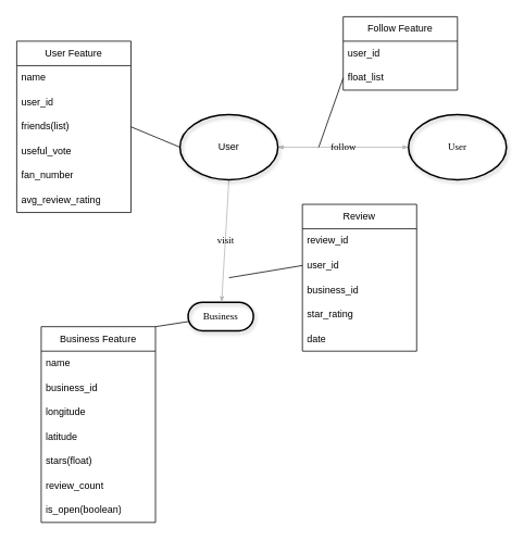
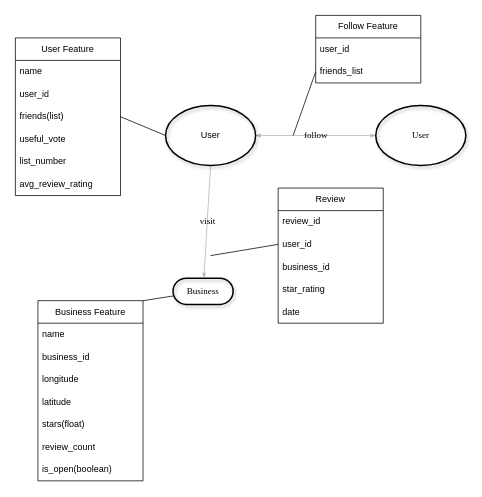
  <mxCell id="0" />
  <mxCell id="1" parent="0" />
  <mxCell id="2" value="User" style="ellipse;whiteSpace=wrap;html=1;rounded=1;shadow=1;comic=0;labelBackgroundColor=none;strokeWidth=2;fontFamily=Verdana;fontSize=12;align=center;fillColor=none;" parent="1" vertex="1"><mxGeometry x="500" y="140" width="120" height="80" as="geometry" /></mxCell>
  <mxCell id="3" value="follow" style="edgeStyle=none;rounded=1;html=1;labelBackgroundColor=none;startArrow=classicThin;startFill=1;startSize=5;endArrow=classicThin;endFill=1;endSize=5;jettySize=auto;orthogonalLoop=1;strokeColor=#B3B3B3;strokeWidth=1;fontFamily=Verdana;fontSize=12;exitX=1;exitY=0.5;exitDx=0;exitDy=0;entryX=0;entryY=0.5;entryDx=0;entryDy=0;" parent="1" source="6" target="2" edge="1"><mxGeometry x="-0.006" relative="1" as="geometry"><mxPoint x="364.63" y="201.002" as="sourcePoint" /><mxPoint as="offset" /></mxGeometry></mxCell>
  <mxCell id="4" value="Business" style="whiteSpace=wrap;html=1;rounded=1;shadow=1;comic=0;labelBackgroundColor=none;strokeWidth=2;fontFamily=Verdana;fontSize=12;align=center;arcSize=50;fillColor=none;" parent="1" vertex="1"><mxGeometry x="230" y="370" width="80" height="35" as="geometry" /></mxCell>
  <mxCell id="5" value="visit" style="edgeStyle=none;rounded=1;html=1;labelBackgroundColor=none;startArrow=none;startFill=0;startSize=5;endArrow=classicThin;endFill=1;endSize=5;jettySize=auto;orthogonalLoop=1;strokeColor=#B3B3B3;strokeWidth=1;fontFamily=Verdana;fontSize=12;exitX=0.5;exitY=1;exitDx=0;exitDy=0;" parent="1" source="6" target="4" edge="1"><mxGeometry relative="1" as="geometry"><mxPoint x="283.421" y="287.821" as="sourcePoint" /></mxGeometry></mxCell>
  <mxCell id="6" value="User" style="ellipse;whiteSpace=wrap;html=1;labelBackgroundColor=none;fillColor=none;strokeWidth=2;shadow=1;" parent="1" vertex="1"><mxGeometry x="220" y="140" width="120" height="80" as="geometry" /></mxCell>
  <mxCell id="7" value="Business Feature" style="swimlane;fontStyle=0;childLayout=stackLayout;horizontal=1;startSize=30;horizontalStack=0;resizeParent=1;resizeParentMax=0;resizeLast=0;collapsible=1;marginBottom=0;whiteSpace=wrap;html=1;" vertex="1" parent="1"><mxGeometry x="50" y="400" width="140" height="240" as="geometry"><mxRectangle x="320" y="500" width="110" height="30" as="alternateBounds" /></mxGeometry></mxCell>
  <mxCell id="8" value="name" style="text;strokeColor=none;fillColor=none;align=left;verticalAlign=middle;spacingLeft=4;spacingRight=4;overflow=hidden;points=[[0,0.5],[1,0.5]];portConstraint=eastwest;rotatable=0;whiteSpace=wrap;html=1;" vertex="1" parent="7"><mxGeometry y="30" width="140" height="30" as="geometry" /></mxCell>
  <mxCell id="9" value="business_id" style="text;strokeColor=none;fillColor=none;align=left;verticalAlign=middle;spacingLeft=4;spacingRight=4;overflow=hidden;points=[[0,0.5],[1,0.5]];portConstraint=eastwest;rotatable=0;whiteSpace=wrap;html=1;" vertex="1" parent="7"><mxGeometry y="60" width="140" height="30" as="geometry" /></mxCell>
  <mxCell id="10" value="longitude" style="text;strokeColor=none;fillColor=none;align=left;verticalAlign=middle;spacingLeft=4;spacingRight=4;overflow=hidden;points=[[0,0.5],[1,0.5]];portConstraint=eastwest;rotatable=0;whiteSpace=wrap;html=1;" vertex="1" parent="7"><mxGeometry y="90" width="140" height="30" as="geometry" /></mxCell>
  <mxCell id="11" value="latitude" style="text;strokeColor=none;fillColor=none;align=left;verticalAlign=middle;spacingLeft=4;spacingRight=4;overflow=hidden;points=[[0,0.5],[1,0.5]];portConstraint=eastwest;rotatable=0;whiteSpace=wrap;html=1;" vertex="1" parent="7"><mxGeometry y="120" width="140" height="30" as="geometry" /></mxCell>
  <mxCell id="12" value="stars(float)" style="text;strokeColor=none;fillColor=none;align=left;verticalAlign=middle;spacingLeft=4;spacingRight=4;overflow=hidden;points=[[0,0.5],[1,0.5]];portConstraint=eastwest;rotatable=0;whiteSpace=wrap;html=1;" vertex="1" parent="7"><mxGeometry y="150" width="140" height="30" as="geometry" /></mxCell>
  <mxCell id="13" value="review_count" style="text;strokeColor=none;fillColor=none;align=left;verticalAlign=middle;spacingLeft=4;spacingRight=4;overflow=hidden;points=[[0,0.5],[1,0.5]];portConstraint=eastwest;rotatable=0;whiteSpace=wrap;html=1;" vertex="1" parent="7"><mxGeometry y="180" width="140" height="30" as="geometry" /></mxCell>
  <mxCell id="14" value="is_open(boolean)" style="text;strokeColor=none;fillColor=none;align=left;verticalAlign=middle;spacingLeft=4;spacingRight=4;overflow=hidden;points=[[0,0.5],[1,0.5]];portConstraint=eastwest;rotatable=0;whiteSpace=wrap;html=1;" vertex="1" parent="7"><mxGeometry y="210" width="140" height="30" as="geometry" /></mxCell>
  <mxCell id="15" value="" style="endArrow=none;html=1;rounded=0;exitX=1;exitY=0;exitDx=0;exitDy=0;" edge="1" parent="1" source="7" target="4"><mxGeometry width="50" height="50" relative="1" as="geometry"><mxPoint x="190" y="400" as="sourcePoint" /><mxPoint x="-10" y="370" as="targetPoint" /></mxGeometry></mxCell>
  <mxCell id="16" value="User Feature" style="swimlane;fontStyle=0;childLayout=stackLayout;horizontal=1;startSize=30;horizontalStack=0;resizeParent=1;resizeParentMax=0;resizeLast=0;collapsible=1;marginBottom=0;whiteSpace=wrap;html=1;" vertex="1" parent="1"><mxGeometry x="20" y="50" width="140" height="210" as="geometry" /></mxCell>
  <mxCell id="17" value="name" style="text;strokeColor=none;fillColor=none;align=left;verticalAlign=middle;spacingLeft=4;spacingRight=4;overflow=hidden;points=[[0,0.5],[1,0.5]];portConstraint=eastwest;rotatable=0;whiteSpace=wrap;html=1;" vertex="1" parent="16"><mxGeometry y="30" width="140" height="30" as="geometry" /></mxCell>
  <mxCell id="18" value="user_id" style="text;strokeColor=none;fillColor=none;align=left;verticalAlign=middle;spacingLeft=4;spacingRight=4;overflow=hidden;points=[[0,0.5],[1,0.5]];portConstraint=eastwest;rotatable=0;whiteSpace=wrap;html=1;" vertex="1" parent="16"><mxGeometry y="60" width="140" height="30" as="geometry" /></mxCell>
  <mxCell id="19" value="friends(list)" style="text;strokeColor=none;fillColor=none;align=left;verticalAlign=middle;spacingLeft=4;spacingRight=4;overflow=hidden;points=[[0,0.5],[1,0.5]];portConstraint=eastwest;rotatable=0;whiteSpace=wrap;html=1;" vertex="1" parent="16"><mxGeometry y="90" width="140" height="30" as="geometry" /></mxCell>
  <mxCell id="20" value="useful_vote" style="text;strokeColor=none;fillColor=none;align=left;verticalAlign=middle;spacingLeft=4;spacingRight=4;overflow=hidden;points=[[0,0.5],[1,0.5]];portConstraint=eastwest;rotatable=0;whiteSpace=wrap;html=1;" vertex="1" parent="16"><mxGeometry y="120" width="140" height="30" as="geometry" /></mxCell>
- <mxCell id="21" value="fan_number" style="text;strokeColor=none;fillColor=none;align=left;verticalAlign=middle;spacingLeft=4;spacingRight=4;overflow=hidden;points=[[0,0.5],[1,0.5]];portConstraint=eastwest;rotatable=0;whiteSpace=wrap;html=1;" vertex="1" parent="16"><mxGeometry y="150" width="140" height="30" as="geometry" /></mxCell>
+ <mxCell id="21" value="list_number" style="text;strokeColor=none;fillColor=none;align=left;verticalAlign=middle;spacingLeft=4;spacingRight=4;overflow=hidden;points=[[0,0.5],[1,0.5]];portConstraint=eastwest;rotatable=0;whiteSpace=wrap;html=1;" vertex="1" parent="16"><mxGeometry y="150" width="140" height="30" as="geometry" /></mxCell>
  <mxCell id="22" value="avg_review_rating" style="text;strokeColor=none;fillColor=none;align=left;verticalAlign=middle;spacingLeft=4;spacingRight=4;overflow=hidden;points=[[0,0.5],[1,0.5]];portConstraint=eastwest;rotatable=0;whiteSpace=wrap;html=1;" vertex="1" parent="16"><mxGeometry y="180" width="140" height="30" as="geometry" /></mxCell>
  <mxCell id="23" value="" style="endArrow=none;html=1;rounded=0;exitX=1;exitY=0.5;exitDx=0;exitDy=0;entryX=0;entryY=0.5;entryDx=0;entryDy=0;" edge="1" parent="1" source="19" target="6"><mxGeometry width="50" height="50" relative="1" as="geometry"><mxPoint x="170" y="240" as="sourcePoint" /><mxPoint x="220" y="190" as="targetPoint" /></mxGeometry></mxCell>
  <mxCell id="24" value="Follow Feature" style="swimlane;fontStyle=0;childLayout=stackLayout;horizontal=1;startSize=30;horizontalStack=0;resizeParent=1;resizeParentMax=0;resizeLast=0;collapsible=1;marginBottom=0;whiteSpace=wrap;html=1;" vertex="1" parent="1"><mxGeometry x="420" y="20" width="140" height="90" as="geometry" /></mxCell>
  <mxCell id="25" value="user_id" style="text;strokeColor=none;fillColor=none;align=left;verticalAlign=middle;spacingLeft=4;spacingRight=4;overflow=hidden;points=[[0,0.5],[1,0.5]];portConstraint=eastwest;rotatable=0;whiteSpace=wrap;html=1;" vertex="1" parent="24"><mxGeometry y="30" width="140" height="30" as="geometry" /></mxCell>
- <mxCell id="26" value="float_list" style="text;strokeColor=none;fillColor=none;align=left;verticalAlign=middle;spacingLeft=4;spacingRight=4;overflow=hidden;points=[[0,0.5],[1,0.5]];portConstraint=eastwest;rotatable=0;whiteSpace=wrap;html=1;" vertex="1" parent="24"><mxGeometry y="60" width="140" height="30" as="geometry" /></mxCell>
+ <mxCell id="26" value="friends_list" style="text;strokeColor=none;fillColor=none;align=left;verticalAlign=middle;spacingLeft=4;spacingRight=4;overflow=hidden;points=[[0,0.5],[1,0.5]];portConstraint=eastwest;rotatable=0;whiteSpace=wrap;html=1;" vertex="1" parent="24"><mxGeometry y="60" width="140" height="30" as="geometry" /></mxCell>
  <mxCell id="27" value="" style="endArrow=none;html=1;rounded=0;entryX=0;entryY=0.5;entryDx=0;entryDy=0;" edge="1" parent="1" target="26"><mxGeometry width="50" height="50" relative="1" as="geometry"><mxPoint x="390" y="180" as="sourcePoint" /><mxPoint x="280" y="110" as="targetPoint" /></mxGeometry></mxCell>
  <mxCell id="28" value="Review" style="swimlane;fontStyle=0;childLayout=stackLayout;horizontal=1;startSize=30;horizontalStack=0;resizeParent=1;resizeParentMax=0;resizeLast=0;collapsible=1;marginBottom=0;whiteSpace=wrap;html=1;" vertex="1" parent="1"><mxGeometry x="370" y="250" width="140" height="180" as="geometry" /></mxCell>
  <mxCell id="29" value="review_id" style="text;strokeColor=none;fillColor=none;align=left;verticalAlign=middle;spacingLeft=4;spacingRight=4;overflow=hidden;points=[[0,0.5],[1,0.5]];portConstraint=eastwest;rotatable=0;whiteSpace=wrap;html=1;" vertex="1" parent="28"><mxGeometry y="30" width="140" height="30" as="geometry" /></mxCell>
  <mxCell id="30" value="user_id" style="text;strokeColor=none;fillColor=none;align=left;verticalAlign=middle;spacingLeft=4;spacingRight=4;overflow=hidden;points=[[0,0.5],[1,0.5]];portConstraint=eastwest;rotatable=0;whiteSpace=wrap;html=1;" vertex="1" parent="28"><mxGeometry y="60" width="140" height="30" as="geometry" /></mxCell>
  <mxCell id="31" value="business_id" style="text;strokeColor=none;fillColor=none;align=left;verticalAlign=middle;spacingLeft=4;spacingRight=4;overflow=hidden;points=[[0,0.5],[1,0.5]];portConstraint=eastwest;rotatable=0;whiteSpace=wrap;html=1;" vertex="1" parent="28"><mxGeometry y="90" width="140" height="30" as="geometry" /></mxCell>
  <mxCell id="32" value="star_rating" style="text;strokeColor=none;fillColor=none;align=left;verticalAlign=middle;spacingLeft=4;spacingRight=4;overflow=hidden;points=[[0,0.5],[1,0.5]];portConstraint=eastwest;rotatable=0;whiteSpace=wrap;html=1;" vertex="1" parent="28"><mxGeometry y="120" width="140" height="30" as="geometry" /></mxCell>
  <mxCell id="33" value="date" style="text;strokeColor=none;fillColor=none;align=left;verticalAlign=middle;spacingLeft=4;spacingRight=4;overflow=hidden;points=[[0,0.5],[1,0.5]];portConstraint=eastwest;rotatable=0;whiteSpace=wrap;html=1;" vertex="1" parent="28"><mxGeometry y="150" width="140" height="30" as="geometry" /></mxCell>
  <mxCell id="34" value="" style="endArrow=none;html=1;rounded=0;entryX=0;entryY=0.5;entryDx=0;entryDy=0;" edge="1" parent="1" target="30"><mxGeometry width="50" height="50" relative="1" as="geometry"><mxPoint x="280" y="340" as="sourcePoint" /><mxPoint x="280" y="110" as="targetPoint" /></mxGeometry></mxCell>
